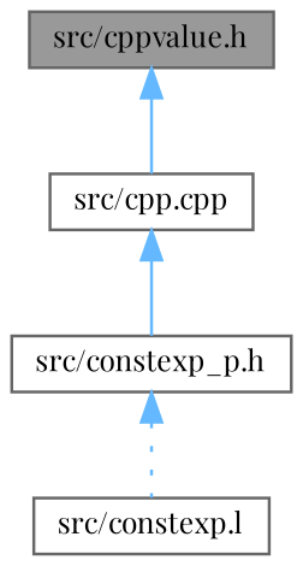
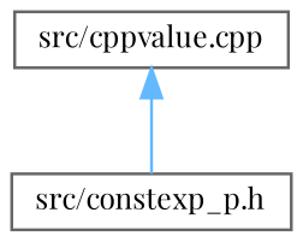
  digraph {
    fontname="Playfair Display"
    node [color=grey40 fillcolor=white fontname="Playfair Display" fontsize=10 shape=box style=filled]
    edge [color=steelblue1 dir=back fontname="Playfair Display" fontsize=10 labelfontname=Helvetica labelfontsize=10 style=solid]
-   n1 [color=gray40 fillcolor=grey60 fontcolor=black height=0.2 label="src/cppvalue.h" width=0.4]
-   n2 [height=0.2 label="src/cpp.cpp" width=0.4]
-   n3 [height=0.2 label="src/constexp.l" width=0.4]
+   n2 [height=0.2 label="src/cppvalue.cpp" width=0.4]
    n4 [height=0.2 label="src/constexp_p.h" width=0.4]
-   n1 -> n2
    n2 -> n4
-   n4 -> n3 [style=dotted]
  }
